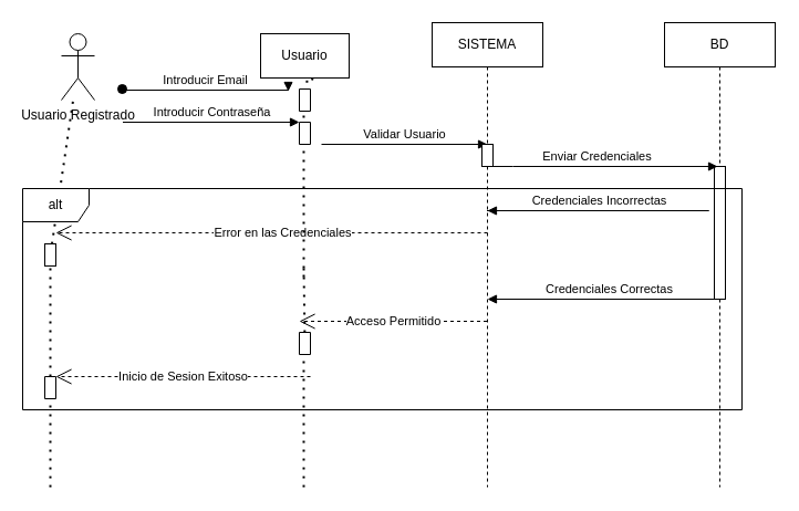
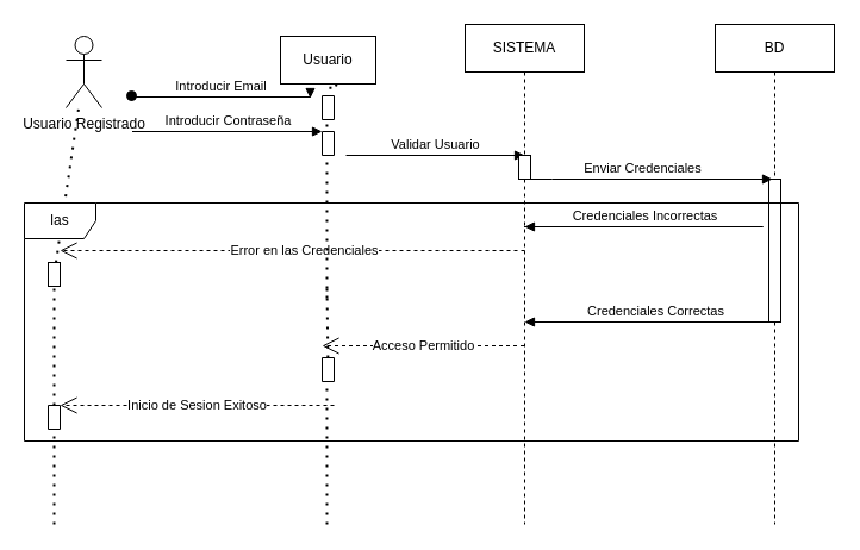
  <mxCell id="0" />
  <mxCell id="1" parent="0" />
  <mxCell id="2" value="SISTEMA" style="shape=umlLifeline;perimeter=lifelinePerimeter;whiteSpace=wrap;html=1;container=0;dropTarget=0;collapsible=0;recursiveResize=0;outlineConnect=0;portConstraint=eastwest;newEdgeStyle={&quot;edgeStyle&quot;:&quot;elbowEdgeStyle&quot;,&quot;elbow&quot;:&quot;vertical&quot;,&quot;curved&quot;:0,&quot;rounded&quot;:0};" parent="1" vertex="1"><mxGeometry x="390" y="20" width="100" height="420" as="geometry" /></mxCell>
  <mxCell id="3" value="BD" style="shape=umlLifeline;perimeter=lifelinePerimeter;whiteSpace=wrap;html=1;container=0;dropTarget=0;collapsible=0;recursiveResize=0;outlineConnect=0;portConstraint=eastwest;newEdgeStyle={&quot;edgeStyle&quot;:&quot;elbowEdgeStyle&quot;,&quot;elbow&quot;:&quot;vertical&quot;,&quot;curved&quot;:0,&quot;rounded&quot;:0};" parent="1" vertex="1"><mxGeometry x="600" y="20" width="100" height="420" as="geometry" /></mxCell>
  <mxCell id="4" value="" style="html=1;points=[];perimeter=orthogonalPerimeter;outlineConnect=0;targetShapes=umlLifeline;portConstraint=eastwest;newEdgeStyle={&quot;edgeStyle&quot;:&quot;elbowEdgeStyle&quot;,&quot;elbow&quot;:&quot;vertical&quot;,&quot;curved&quot;:0,&quot;rounded&quot;:0};" parent="3" vertex="1"><mxGeometry x="45" y="130" width="10" height="120" as="geometry" /></mxCell>
  <mxCell id="5" value="Enviar Credenciales" style="html=1;verticalAlign=bottom;endArrow=block;edgeStyle=elbowEdgeStyle;elbow=vertical;curved=0;rounded=0;" parent="1" source="30" edge="1"><mxGeometry x="-0.07" relative="1" as="geometry"><mxPoint x="443" y="140" as="sourcePoint" /><Array as="points"><mxPoint x="463" y="150" /></Array><mxPoint as="offset" /><mxPoint x="648" y="150" as="targetPoint" /></mxGeometry></mxCell>
  <mxCell id="6" value="Usuario Registrado&lt;div&gt;&lt;br&gt;&lt;/div&gt;" style="shape=umlActor;verticalLabelPosition=bottom;verticalAlign=top;html=1;" parent="1" vertex="1"><mxGeometry x="55" y="30" width="30" height="60" as="geometry" /></mxCell>
  <mxCell id="7" value="Introducir Email" style="html=1;verticalAlign=bottom;startArrow=oval;endArrow=block;startSize=8;edgeStyle=elbowEdgeStyle;elbow=vertical;curved=0;rounded=0;" parent="1" edge="1"><mxGeometry relative="1" as="geometry"><mxPoint x="110" y="80" as="sourcePoint" /><mxPoint x="260" y="82" as="targetPoint" /></mxGeometry></mxCell>
  <mxCell id="8" value="Credenciales Incorrectas" style="html=1;verticalAlign=bottom;endArrow=block;curved=0;rounded=0;" parent="1" source="2" edge="1"><mxGeometry x="0.5" width="80" relative="1" as="geometry"><mxPoint x="430" y="190" as="sourcePoint" /><mxPoint x="440" y="190" as="targetPoint" /><Array as="points"><mxPoint x="640" y="190" /></Array><mxPoint as="offset" /></mxGeometry></mxCell>
  <mxCell id="9" value="Error en las Credenciales" style="endArrow=open;endSize=12;dashed=1;html=1;rounded=0;" parent="1" edge="1"><mxGeometry x="-0.052" width="160" relative="1" as="geometry"><mxPoint x="440" y="210" as="sourcePoint" /><mxPoint x="50" y="210" as="targetPoint" /><Array as="points" /><mxPoint as="offset" /></mxGeometry></mxCell>
  <mxCell id="10" value="Usuario" style="html=1;whiteSpace=wrap;" parent="1" vertex="1"><mxGeometry x="235" y="30" width="80" height="40" as="geometry" /></mxCell>
  <mxCell id="11" value="" style="endArrow=none;dashed=1;html=1;dashPattern=1 3;strokeWidth=2;rounded=0;exitX=0.667;exitY=0.108;exitDx=0;exitDy=0;exitPerimeter=0;entryX=0.604;entryY=1.033;entryDx=0;entryDy=0;entryPerimeter=0;" parent="1" source="15" target="10" edge="1"><mxGeometry width="50" height="50" relative="1" as="geometry"><mxPoint x="282" y="370" as="sourcePoint" /><mxPoint x="268" y="60" as="targetPoint" /><Array as="points"><mxPoint x="277" y="70" /></Array></mxGeometry></mxCell>
  <mxCell id="12" value="" style="endArrow=none;dashed=1;html=1;dashPattern=1 3;strokeWidth=2;rounded=0;" parent="1" source="28" target="6" edge="1"><mxGeometry width="50" height="50" relative="1" as="geometry"><mxPoint x="45" y="460" as="sourcePoint" /><mxPoint x="180" y="120" as="targetPoint" /></mxGeometry></mxCell>
  <mxCell id="13" value="Introducir Contraseña" style="html=1;verticalAlign=bottom;endArrow=block;curved=0;rounded=0;" parent="1" edge="1"><mxGeometry x="0.003" width="80" relative="1" as="geometry"><mxPoint x="110.5" y="110" as="sourcePoint" /><mxPoint x="270" y="110" as="targetPoint" /><Array as="points"><mxPoint x="190.5" y="110" /></Array><mxPoint as="offset" /></mxGeometry></mxCell>
  <mxCell id="14" value="" style="endArrow=none;dashed=1;html=1;dashPattern=1 3;strokeWidth=2;rounded=0;entryX=0.396;entryY=0.971;entryDx=0;entryDy=0;entryPerimeter=0;" parent="1" target="15" edge="1"><mxGeometry width="50" height="50" relative="1" as="geometry"><mxPoint x="274" y="250" as="sourcePoint" /><mxPoint x="282" y="59" as="targetPoint" /></mxGeometry></mxCell>
  <mxCell id="15" value="" style="verticalLabelPosition=bottom;verticalAlign=top;html=1;shape=mxgraph.basic.rect;fillColor2=none;strokeWidth=1;size=20;indent=5;" parent="1" vertex="1"><mxGeometry x="270" y="80" width="10" height="20" as="geometry" /></mxCell>
  <mxCell id="16" value="" style="verticalLabelPosition=bottom;verticalAlign=top;html=1;shape=mxgraph.basic.rect;fillColor2=none;strokeWidth=1;size=20;indent=5;" parent="1" vertex="1"><mxGeometry x="270" y="110" width="10" height="20" as="geometry" /></mxCell>
  <mxCell id="17" value="" style="endArrow=none;dashed=1;html=1;dashPattern=1 3;strokeWidth=2;rounded=0;entryX=0.396;entryY=0.971;entryDx=0;entryDy=0;entryPerimeter=0;" parent="1" source="23" edge="1"><mxGeometry width="50" height="50" relative="1" as="geometry"><mxPoint x="274" y="440" as="sourcePoint" /><mxPoint x="273.96" y="239.42" as="targetPoint" /></mxGeometry></mxCell>
  <mxCell id="18" value="Credenciales Correctas" style="html=1;verticalAlign=bottom;endArrow=block;curved=0;rounded=0;" parent="1" edge="1"><mxGeometry x="-0.049" width="80" relative="1" as="geometry"><mxPoint x="649.83" y="270" as="sourcePoint" /><mxPoint x="439.997" y="270" as="targetPoint" /><mxPoint as="offset" /></mxGeometry></mxCell>
  <mxCell id="19" value="Acceso Permitido" style="endArrow=open;endSize=12;dashed=1;html=1;rounded=0;" parent="1" source="2" edge="1"><mxGeometry x="0.001" width="160" relative="1" as="geometry"><mxPoint x="380" y="290" as="sourcePoint" /><mxPoint x="270" y="290" as="targetPoint" /><mxPoint as="offset" /></mxGeometry></mxCell>
  <mxCell id="20" value="Validar Usuario" style="html=1;verticalAlign=bottom;endArrow=block;curved=0;rounded=0;" parent="1" edge="1"><mxGeometry width="80" relative="1" as="geometry"><mxPoint x="290" y="130" as="sourcePoint" /><mxPoint x="440" y="130" as="targetPoint" /><mxPoint as="offset" /></mxGeometry></mxCell>
  <mxCell id="21" value="Inicio de Sesion Exitoso" style="endArrow=open;endSize=12;dashed=1;html=1;rounded=0;" parent="1" edge="1"><mxGeometry width="160" relative="1" as="geometry"><mxPoint x="280" y="340" as="sourcePoint" /><mxPoint x="50" y="340" as="targetPoint" /></mxGeometry></mxCell>
  <mxCell id="22" value="" style="endArrow=none;dashed=1;html=1;dashPattern=1 3;strokeWidth=2;rounded=0;entryX=0.396;entryY=0.971;entryDx=0;entryDy=0;entryPerimeter=0;" parent="1" target="23" edge="1"><mxGeometry width="50" height="50" relative="1" as="geometry"><mxPoint x="274" y="440" as="sourcePoint" /><mxPoint x="274" y="239" as="targetPoint" /></mxGeometry></mxCell>
  <mxCell id="23" value="" style="verticalLabelPosition=bottom;verticalAlign=top;html=1;shape=mxgraph.basic.rect;fillColor2=none;strokeWidth=1;size=20;indent=5;" parent="1" vertex="1"><mxGeometry x="270" y="300" width="10" height="20" as="geometry" /></mxCell>
  <mxCell id="24" value="" style="endArrow=none;dashed=1;html=1;dashPattern=1 3;strokeWidth=2;rounded=0;" parent="1" target="25" edge="1"><mxGeometry width="50" height="50" relative="1" as="geometry"><mxPoint x="45" y="440" as="sourcePoint" /><mxPoint x="45" y="90" as="targetPoint" /></mxGeometry></mxCell>
  <mxCell id="25" value="" style="verticalLabelPosition=bottom;verticalAlign=top;html=1;shape=mxgraph.basic.rect;fillColor2=none;strokeWidth=1;size=20;indent=5;" parent="1" vertex="1"><mxGeometry x="40" y="340" width="10" height="20" as="geometry" /></mxCell>
- <mxCell id="26" value="alt" style="shape=umlFrame;whiteSpace=wrap;html=1;pointerEvents=0;" parent="1" vertex="1"><mxGeometry x="20" y="170" width="650" height="200" as="geometry" /></mxCell>
+ <mxCell id="26" value="las" style="shape=umlFrame;whiteSpace=wrap;html=1;pointerEvents=0;" parent="1" vertex="1"><mxGeometry x="20" y="170" width="650" height="200" as="geometry" /></mxCell>
  <mxCell id="27" value="" style="endArrow=none;dashed=1;html=1;dashPattern=1 3;strokeWidth=2;rounded=0;" edge="1" parent="1" source="25" target="28"><mxGeometry width="50" height="50" relative="1" as="geometry"><mxPoint x="45" y="340" as="sourcePoint" /><mxPoint x="45" y="90" as="targetPoint" /></mxGeometry></mxCell>
  <mxCell id="28" value="" style="rounded=0;whiteSpace=wrap;html=1;" vertex="1" parent="1"><mxGeometry x="40" y="220" width="10" height="20" as="geometry" /></mxCell>
  <mxCell id="29" value="" style="html=1;verticalAlign=bottom;endArrow=block;edgeStyle=elbowEdgeStyle;elbow=vertical;curved=0;rounded=0;" edge="1" parent="1" target="30"><mxGeometry x="-0.07" relative="1" as="geometry"><mxPoint x="443" y="140" as="sourcePoint" /><Array as="points" /><mxPoint as="offset" /><mxPoint x="648" y="150" as="targetPoint" /></mxGeometry></mxCell>
  <mxCell id="30" value="" style="html=1;points=[];perimeter=orthogonalPerimeter;outlineConnect=0;targetShapes=umlLifeline;portConstraint=eastwest;newEdgeStyle={&quot;edgeStyle&quot;:&quot;elbowEdgeStyle&quot;,&quot;elbow&quot;:&quot;vertical&quot;,&quot;curved&quot;:0,&quot;rounded&quot;:0};" parent="1" vertex="1"><mxGeometry x="435" y="130" width="10" height="20" as="geometry" /></mxCell>
